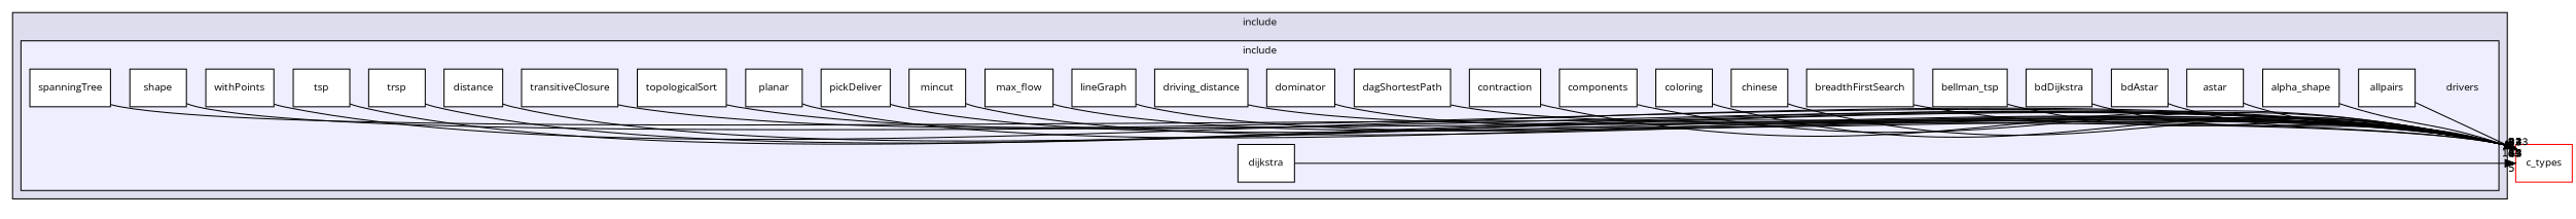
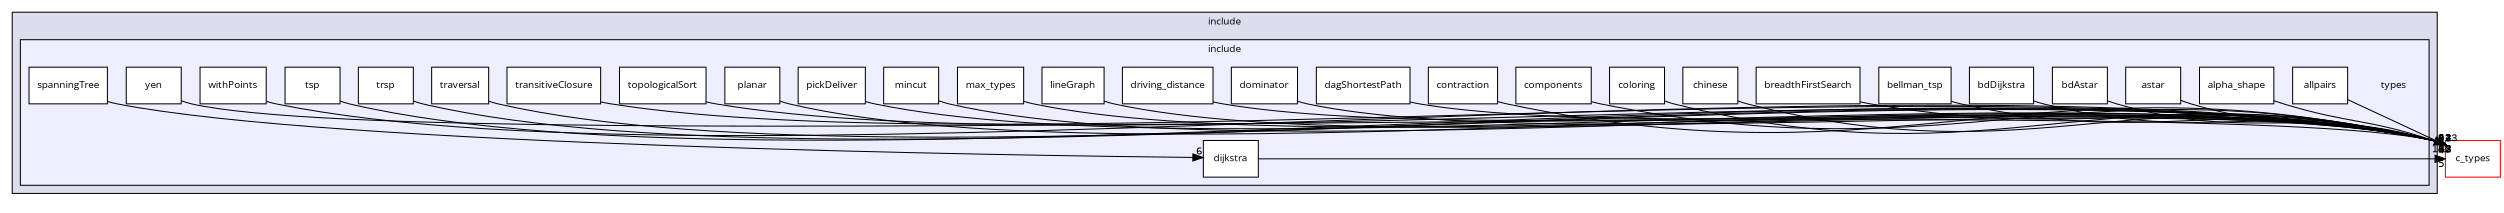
  digraph {
    compound=true
    fontname="Open Sans"
    node [fontname="Open Sans" fontsize=10 shape=box color=black fillcolor=white style=filled]
    edge [fontname="Open Sans" headlabel=2 labeldistance=1.5 labelfontname=Helvetica labelfontsize=10]
-   n1 [label=drivers shape=plaintext color="" fillcolor="" style=""]
+   n1 [label=types shape=plaintext color="" fillcolor="" style=""]
    n2 [label=allpairs]
    n3 [label=alpha_shape]
    n4 [label=astar]
    n5 [label=bdAstar]
    n6 [label=bdDijkstra]
    n7 [label=bellman_tsp]
    n8 [label=breadthFirstSearch]
    n9 [label=chinese]
    n10 [label=coloring]
    n11 [label=components]
    n12 [label=contraction]
    n13 [label=dagShortestPath]
    n14 [label=dijkstra]
    n15 [label=dominator]
    n16 [label=driving_distance]
    n17 [label=lineGraph]
-   n18 [label=max_flow]
+   n18 [label=max_types]
    n19 [label=mincut]
    n20 [label=pickDeliver]
    n21 [label=planar]
    n22 [label=spanningTree]
    n23 [label=topologicalSort]
    n24 [label=transitiveClosure]
-   n25 [label=distance]
+   n25 [label=traversal]
    n26 [label=trsp]
    n27 [label=tsp]
    n28 [label=withPoints]
-   n29 [label=shape]
+   n29 [label=yen]
    n30 [color=red label=c_types]
    subgraph cluster_1 {
      bgcolor="#ddddee"
      fontsize=10
      label=include
      pencolor=black
      subgraph cluster_2 {
        bgcolor="#eeeeff"
        fontsize=10
        label=include
        pencolor=black
        n1
        n2
        n3
        n4
        n5
        n6
        n7
        n8
        n9
        n10
        n11
        n12
        n13
        n14
        n15
        n16
        n17
        n18
        n19
        n20
        n21
        n22
        n23
        n24
        n25
        n26
        n27
        n28
        n29
      }
    }
    n2 -> n30 [headlabel=4]
    n3 -> n30
    n4 -> n30 [headlabel=3]
    n5 -> n30 [headlabel=3]
    n6 -> n30 [headlabel=3]
    n7 -> n30 [headlabel=9]
    n8 -> n30 [headlabel=5]
    n9 -> n30
    n10 -> n30 [headlabel=4]
    n11 -> n30 [headlabel=13]
    n12 -> n30
    n13 -> n30 [headlabel=3]
    n14 -> n30 [headlabel=5]
    n15 -> n30
    n16 -> n30 [headlabel=5]
    n17 -> n30 [headlabel=4]
    n18 -> n30 [headlabel=10]
    n19 -> n30
    n20 -> n30 [headlabel=7]
    n21 -> n30 [headlabel=6]
-   n22 -> n30 [headlabel=6]
+   n22 -> n14 [headlabel=6]
    n23 -> n30
    n24 -> n30
    n25 -> n30
    n26 -> n30 [headlabel=4]
    n27 -> n30 [headlabel=4]
    n28 -> n30 [headlabel=4]
    n29 -> n30 [headlabel=8]
  }
